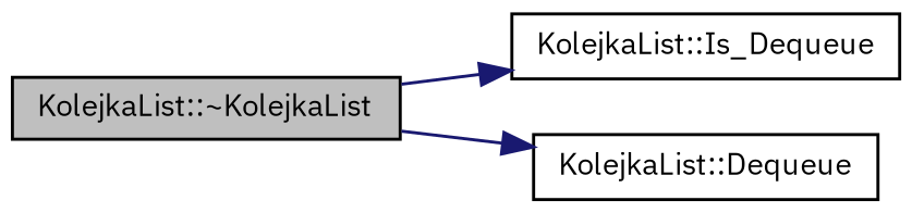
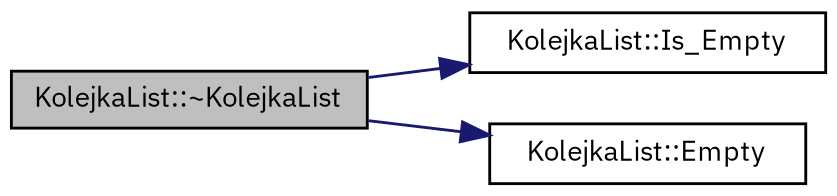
  digraph {
    fontname="IBM Plex Sans"
    rankdir=LR
    node [color=black fillcolor=white fontname="IBM Plex Sans" fontsize=10 shape=record style=filled]
    edge [color=midnightblue fontname="IBM Plex Sans" fontsize=10 labelfontname=Helvetica labelfontsize=10 style=solid]
    n1 [fillcolor=grey75 fontcolor=black height=0.2 label="KolejkaList::~KolejkaList" width=0.4]
-   n2 [height=0.2 label="KolejkaList::Is_Dequeue" width=0.4]
-   n3 [height=0.2 label="KolejkaList::Dequeue" width=0.4]
+   n2 [height=0.2 label="KolejkaList::Is_Empty" width=0.4]
+   n3 [height=0.2 label="KolejkaList::Empty" width=0.4]
    n1 -> n2
    n1 -> n3
  }
